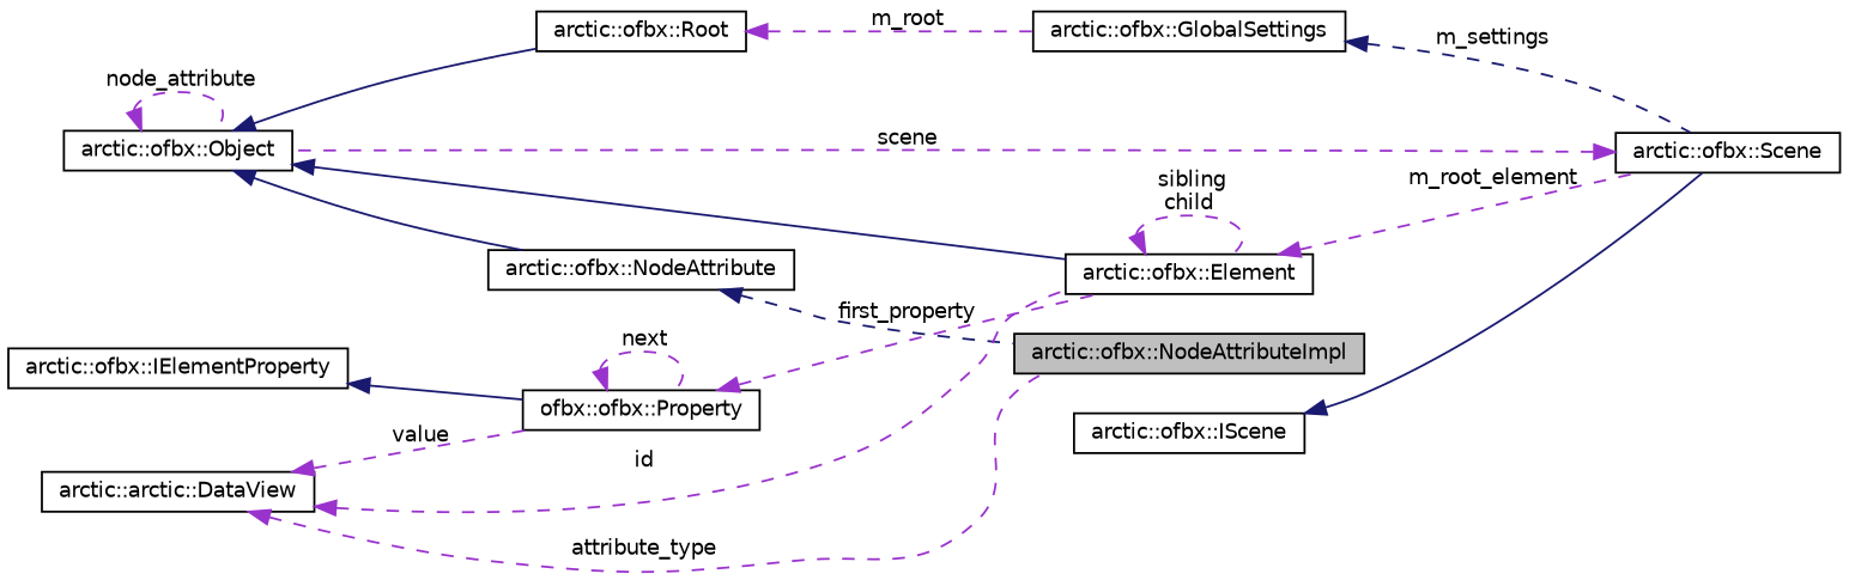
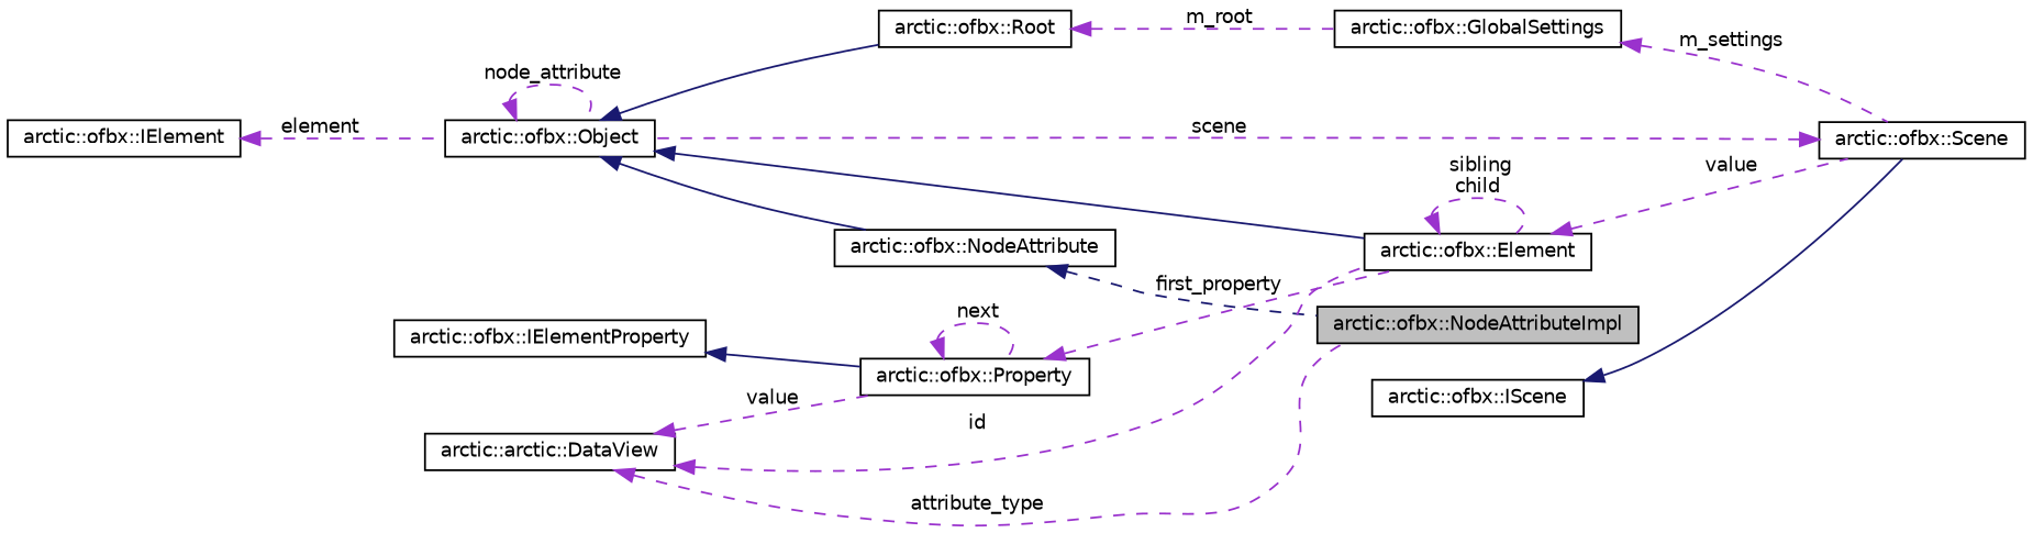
  digraph {
    rankdir=LR
    node [color=black fillcolor=white fontname=Helvetica fontsize=10 shape=record style=filled]
    edge [color=darkorchid3 dir=back fontname=Helvetica fontsize=10 labelfontname=Helvetica labelfontsize=10 style=dashed]
    n1 [fillcolor=grey75 fontcolor=black height=0.2 label="arctic::ofbx::NodeAttributeImpl" width=0.4]
    n2 [height=0.2 label="arctic::ofbx::NodeAttribute" width=0.4]
    n3 [height=0.2 label="arctic::ofbx::Object" width=0.4]
    n4 [height=0.2 label="arctic::ofbx::Root" width=0.4]
    n5 [height=0.2 label="arctic::ofbx::Element" width=0.4]
    n6 [height=0.2 label="arctic::ofbx::GlobalSettings" width=0.4]
    n7 [height=0.2 label="arctic::ofbx::Scene" width=0.4]
    n8 [height=0.2 label="arctic::ofbx::IScene" width=0.4]
-   n10 [height=0.2 label="ofbx::ofbx::Property" width=0.4]
+   n9 [height=0.2 label="arctic::ofbx::IElement" width=0.4]
+   n10 [height=0.2 label="arctic::ofbx::Property" width=0.4]
    n11 [height=0.2 label="arctic::ofbx::IElementProperty" width=0.4]
    n12 [height=0.2 label="arctic::arctic::DataView" width=0.4]
    n2 -> n1 [color=midnightblue]
    n3 -> n2 [color=midnightblue style=solid]
    n3 -> n3 [label=" node_attribute"]
    n3 -> n4 [color=midnightblue style=solid]
    n3 -> n5 [color=midnightblue style=solid]
    n4 -> n6 [label=" m_root"]
    n5 -> n5 [label=" sibling\nchild"]
-   n5 -> n7 [label=" m_root_element"]
-   n6 -> n7 [color=midnightblue label=" m_settings"]
+   n5 -> n7 [label=" value"]
+   n6 -> n7 [label=" m_settings"]
    n7 -> n3 [label=" scene"]
    n8 -> n7 [color=midnightblue style=solid]
+   n9 -> n3 [label=" element"]
    n10 -> n5 [label=" first_property"]
    n10 -> n10 [label=" next"]
    n11 -> n10 [color=midnightblue style=solid]
    n12 -> n1 [label=" attribute_type"]
    n12 -> n5 [label=" id"]
    n12 -> n10 [label=" value"]
  }
